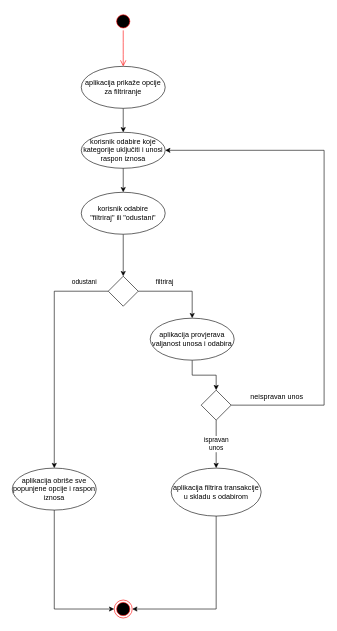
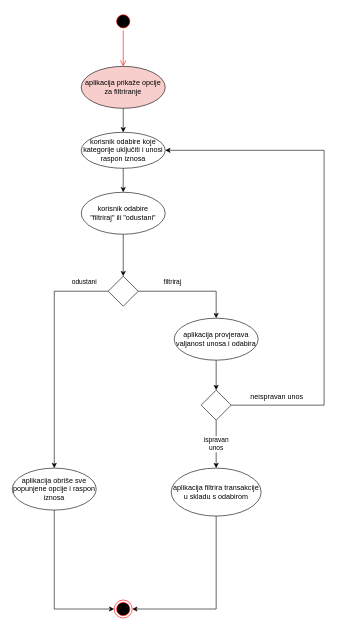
  <mxCell id="0" />
  <mxCell id="1" parent="0" />
  <mxCell id="2" value="" style="ellipse;html=1;shape=startState;fillColor=#000000;strokeColor=#ff0000;" parent="1" vertex="1"><mxGeometry x="190" y="20" width="30" height="30" as="geometry" /></mxCell>
  <mxCell id="3" value="" style="edgeStyle=orthogonalEdgeStyle;html=1;verticalAlign=bottom;endArrow=open;endSize=8;strokeColor=#ff0000;" parent="1" source="2" edge="1"><mxGeometry relative="1" as="geometry"><mxPoint x="205" y="110" as="targetPoint" /></mxGeometry></mxCell>
  <mxCell id="4" style="edgeStyle=orthogonalEdgeStyle;rounded=0;orthogonalLoop=1;jettySize=auto;html=1;exitX=0.5;exitY=1;exitDx=0;exitDy=0;" parent="1" source="5" target="6" edge="1"><mxGeometry relative="1" as="geometry" /></mxCell>
- <mxCell id="5" value="aplikacija prikaže opcije za filtriranje" style="ellipse;whiteSpace=wrap;html=1;" parent="1" vertex="1"><mxGeometry x="135" y="110" width="140" height="70" as="geometry" /></mxCell>
+ <mxCell id="5" value="aplikacija prikaže opcije za filtriranje" style="ellipse;whiteSpace=wrap;html=1;fillColor=#f8cecc;" parent="1" vertex="1"><mxGeometry x="135" y="110" width="140" height="70" as="geometry" /></mxCell>
  <mxCell id="6" value="korisnik odabire koje kategorije uključiti i unosi raspon iznosa" style="ellipse;whiteSpace=wrap;html=1;" parent="1" vertex="1"><mxGeometry x="135" y="220" width="140" height="60" as="geometry" /></mxCell>
  <mxCell id="7" style="edgeStyle=orthogonalEdgeStyle;rounded=0;orthogonalLoop=1;jettySize=auto;html=1;exitX=0.5;exitY=1;exitDx=0;exitDy=0;entryX=1;entryY=0.5;entryDx=0;entryDy=0;" parent="1" source="8" target="9" edge="1"><mxGeometry relative="1" as="geometry" /></mxCell>
  <mxCell id="8" value="aplikacija filtrira transakcije u skladu s odabirom" style="ellipse;whiteSpace=wrap;html=1;" parent="1" vertex="1"><mxGeometry x="285" y="780" width="150" height="80" as="geometry" /></mxCell>
  <mxCell id="9" value="" style="ellipse;html=1;shape=endState;fillColor=#000000;strokeColor=#ff0000;" parent="1" vertex="1"><mxGeometry x="190" y="1000" width="30" height="30" as="geometry" /></mxCell>
  <mxCell id="10" style="edgeStyle=orthogonalEdgeStyle;rounded=0;orthogonalLoop=1;jettySize=auto;html=1;exitX=0.5;exitY=1;exitDx=0;exitDy=0;entryX=0.5;entryY=0;entryDx=0;entryDy=0;entryPerimeter=0;" edge="1" parent="1" source="11" target="23"><mxGeometry relative="1" as="geometry" /></mxCell>
- <mxCell id="11" value="aplikacija provjerava valjanost unosa i odabira" style="ellipse;whiteSpace=wrap;html=1;strokeWidth=1;" parent="1" vertex="1"><mxGeometry x="250" y="530" width="140" height="70" as="geometry" /></mxCell>
+ <mxCell id="11" value="aplikacija provjerava valjanost unosa i odabira" style="ellipse;whiteSpace=wrap;html=1;strokeWidth=1;" parent="1" vertex="1"><mxGeometry x="290" y="530" width="140" height="70" as="geometry" /></mxCell>
  <mxCell id="12" style="edgeStyle=orthogonalEdgeStyle;rounded=0;orthogonalLoop=1;jettySize=auto;html=1;exitX=0.5;exitY=1;exitDx=0;exitDy=0;" parent="1" source="6" target="14" edge="1"><mxGeometry relative="1" as="geometry"><mxPoint x="205" y="180" as="sourcePoint" /><mxPoint x="205" y="210" as="targetPoint" /></mxGeometry></mxCell>
  <mxCell id="13" style="edgeStyle=orthogonalEdgeStyle;rounded=0;orthogonalLoop=1;jettySize=auto;html=1;exitX=0.5;exitY=1;exitDx=0;exitDy=0;entryX=0.5;entryY=0;entryDx=0;entryDy=0;entryPerimeter=0;" parent="1" source="14" target="17" edge="1"><mxGeometry relative="1" as="geometry" /></mxCell>
  <mxCell id="14" value="korisnik odabire &quot;filtriraj&quot;&amp;nbsp;ili &quot;odustani&quot;" style="ellipse;whiteSpace=wrap;html=1;strokeWidth=1;" parent="1" vertex="1"><mxGeometry x="135" y="320" width="140" height="70" as="geometry" /></mxCell>
  <mxCell id="15" value="filtriraj" style="edgeStyle=orthogonalEdgeStyle;rounded=0;orthogonalLoop=1;jettySize=auto;html=1;exitX=1;exitY=0.5;exitDx=0;exitDy=0;exitPerimeter=0;entryX=0.5;entryY=0;entryDx=0;entryDy=0;" parent="1" source="17" target="11" edge="1"><mxGeometry x="-0.351" y="15" relative="1" as="geometry"><mxPoint as="offset" /></mxGeometry></mxCell>
  <mxCell id="16" value="odustani" style="edgeStyle=orthogonalEdgeStyle;rounded=0;orthogonalLoop=1;jettySize=auto;html=1;exitX=0;exitY=0.5;exitDx=0;exitDy=0;exitPerimeter=0;" parent="1" source="17" target="19" edge="1"><mxGeometry x="-0.792" y="-15" relative="1" as="geometry"><mxPoint as="offset" /></mxGeometry></mxCell>
  <mxCell id="17" value="" style="strokeWidth=1;html=1;shape=mxgraph.flowchart.decision;whiteSpace=wrap;" parent="1" vertex="1"><mxGeometry x="180" y="460" width="50" height="50" as="geometry" /></mxCell>
  <mxCell id="18" style="edgeStyle=orthogonalEdgeStyle;rounded=0;orthogonalLoop=1;jettySize=auto;html=1;exitX=0.5;exitY=1;exitDx=0;exitDy=0;entryX=0;entryY=0.5;entryDx=0;entryDy=0;" parent="1" source="19" target="9" edge="1"><mxGeometry relative="1" as="geometry" /></mxCell>
  <mxCell id="19" value="aplikacija obriše sve popunjene opcije i raspon iznosa" style="ellipse;whiteSpace=wrap;html=1;strokeWidth=1;" parent="1" vertex="1"><mxGeometry x="20" y="780" width="140" height="70" as="geometry" /></mxCell>
  <mxCell id="20" value="ispravan&lt;br&gt;unos" style="edgeStyle=orthogonalEdgeStyle;rounded=0;orthogonalLoop=1;jettySize=auto;html=1;exitX=0.5;exitY=1;exitDx=0;exitDy=0;exitPerimeter=0;entryX=0.5;entryY=0;entryDx=0;entryDy=0;" edge="1" parent="1" source="23" target="8"><mxGeometry relative="1" as="geometry" /></mxCell>
  <mxCell id="21" style="edgeStyle=orthogonalEdgeStyle;rounded=0;orthogonalLoop=1;jettySize=auto;html=1;exitX=1;exitY=0.5;exitDx=0;exitDy=0;exitPerimeter=0;entryX=1;entryY=0.5;entryDx=0;entryDy=0;" edge="1" parent="1" source="23" target="6"><mxGeometry relative="1" as="geometry"><Array as="points"><mxPoint x="540" y="675" /><mxPoint x="540" y="250" /></Array></mxGeometry></mxCell>
  <mxCell id="22" value="neispravan unos" style="text;html=1;align=center;verticalAlign=middle;resizable=0;points=[];;labelBackgroundColor=#ffffff;" vertex="1" connectable="0" parent="21"><mxGeometry x="-0.792" y="2" relative="1" as="geometry"><mxPoint x="-13" y="-13" as="offset" /></mxGeometry></mxCell>
  <mxCell id="23" value="" style="strokeWidth=1;html=1;shape=mxgraph.flowchart.decision;whiteSpace=wrap;" vertex="1" parent="1"><mxGeometry x="335" y="650" width="50" height="50" as="geometry" /></mxCell>
